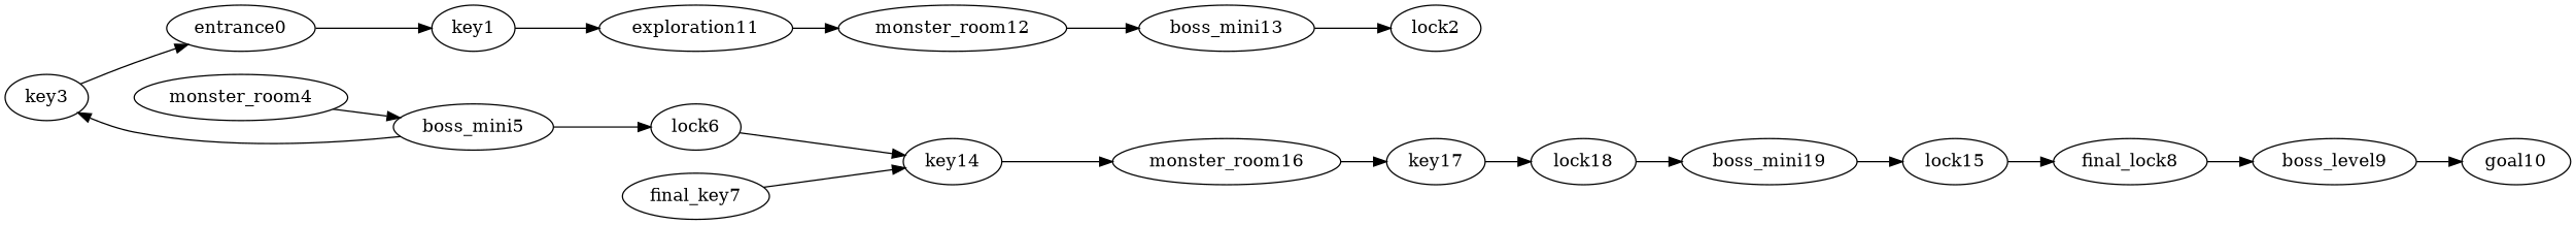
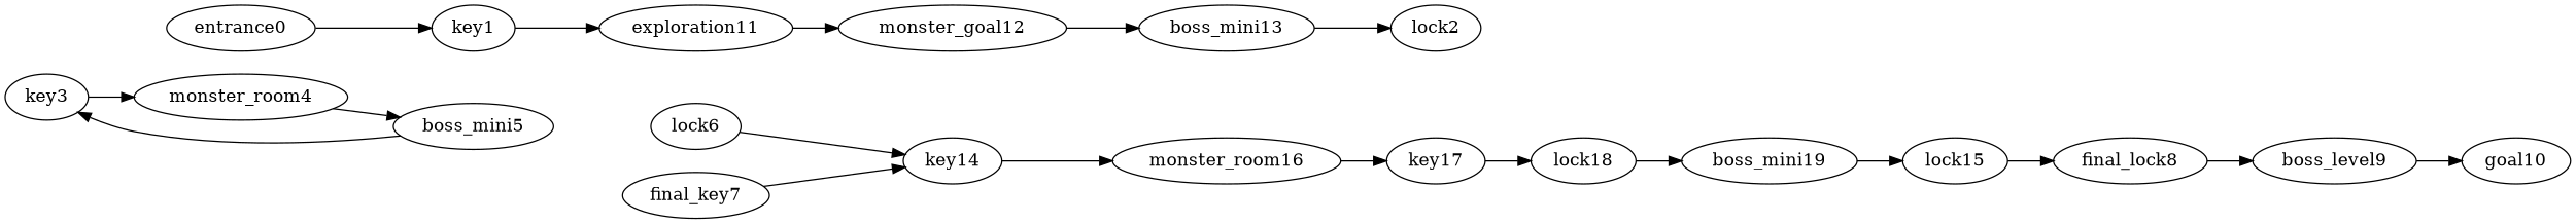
  digraph {
    rankdir=LR
    entrance0
    key1
    exploration11
-   monster_room12
+   monster_room12 [label=monster_goal12]
    boss_mini13
    key3
    monster_room4
    boss_mini5
    lock6
    key14
    final_key7
    monster_room16
    key17
    final_lock8
    boss_level9
    goal10
    lock2
    lock18
    lock15
    boss_mini19
    entrance0 -> key1
    key1 -> exploration11
    exploration11 -> monster_room12
    monster_room12 -> boss_mini13
    boss_mini13 -> lock2
-   key3 -> entrance0
+   key3 -> monster_room4
    monster_room4 -> boss_mini5
    boss_mini5 -> key3
-   boss_mini5 -> lock6
    lock6 -> key14
    key14 -> monster_room16
    final_key7 -> key14
    monster_room16 -> key17
    key17 -> lock18
    final_lock8 -> boss_level9
    boss_level9 -> goal10
    lock18 -> boss_mini19
    lock15 -> final_lock8
    boss_mini19 -> lock15
  }
